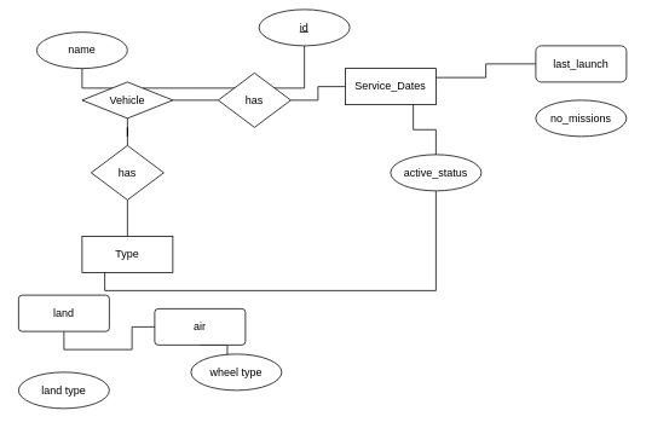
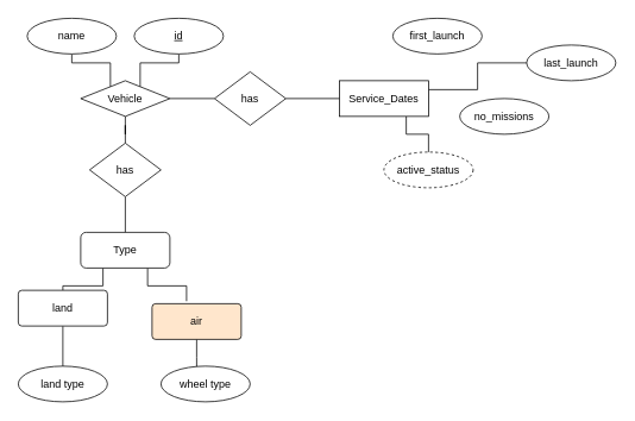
  <mxCell id="0" />
  <mxCell id="1" parent="0" />
  <mxCell id="2" style="edgeStyle=orthogonalEdgeStyle;rounded=0;orthogonalLoop=1;jettySize=auto;html=1;exitX=0.75;exitY=0;exitDx=0;exitDy=0;endArrow=none;endFill=0;" edge="1" parent="1" source="5" target="10"><mxGeometry relative="1" as="geometry" /></mxCell>
  <mxCell id="3" style="edgeStyle=orthogonalEdgeStyle;rounded=0;orthogonalLoop=1;jettySize=auto;html=1;exitX=0.25;exitY=0;exitDx=0;exitDy=0;entryX=0.5;entryY=1;entryDx=0;entryDy=0;endArrow=none;endFill=0;" edge="1" parent="1" source="5" target="9"><mxGeometry relative="1" as="geometry" /></mxCell>
  <mxCell id="4" style="edgeStyle=orthogonalEdgeStyle;rounded=0;orthogonalLoop=1;jettySize=auto;html=1;exitX=0.5;exitY=1;exitDx=0;exitDy=0;endArrow=none;endFill=0;" edge="1" parent="1" source="5" target="15"><mxGeometry relative="1" as="geometry" /></mxCell>
  <mxCell id="5" value="Vehicle" style="rhombus;whiteSpace=wrap;html=1;align=center;" vertex="1" parent="1"><mxGeometry x="90" y="90" width="100" height="40" as="geometry" /></mxCell>
  <mxCell id="6" style="edgeStyle=orthogonalEdgeStyle;rounded=0;orthogonalLoop=1;jettySize=auto;html=1;exitX=0.75;exitY=1;exitDx=0;exitDy=0;endArrow=none;endFill=0;" edge="1" parent="1" source="8" target="28"><mxGeometry relative="1" as="geometry" /></mxCell>
  <mxCell id="7" style="edgeStyle=orthogonalEdgeStyle;rounded=0;orthogonalLoop=1;jettySize=auto;html=1;exitX=1;exitY=0.25;exitDx=0;exitDy=0;entryX=0;entryY=0.5;entryDx=0;entryDy=0;endArrow=none;endFill=0;" edge="1" parent="1" source="8" target="26"><mxGeometry relative="1" as="geometry" /></mxCell>
- <mxCell id="8" value="Service_Dates" style="whiteSpace=wrap;html=1;align=center;" vertex="1" parent="1"><mxGeometry x="380" y="75" width="100" height="40" as="geometry" /></mxCell>
- <mxCell id="9" value="name" style="ellipse;whiteSpace=wrap;html=1;align=center;" vertex="1" parent="1"><mxGeometry x="40" y="35" width="100" height="40" as="geometry" /></mxCell>
- <mxCell id="10" value="id" style="ellipse;whiteSpace=wrap;html=1;align=center;fontStyle=4;" vertex="1" parent="1"><mxGeometry x="285" y="10" width="100" height="40" as="geometry" /></mxCell>
+ <mxCell id="8" value="Service_Dates" style="whiteSpace=wrap;html=1;align=center;" vertex="1" parent="1"><mxGeometry x="380" y="90" width="100" height="40" as="geometry" /></mxCell>
+ <mxCell id="9" value="name" style="ellipse;whiteSpace=wrap;html=1;align=center;" vertex="1" parent="1"><mxGeometry x="30" y="20" width="100" height="40" as="geometry" /></mxCell>
+ <mxCell id="10" value="id" style="ellipse;whiteSpace=wrap;html=1;align=center;fontStyle=4;" vertex="1" parent="1"><mxGeometry x="150" y="20" width="100" height="40" as="geometry" /></mxCell>
  <mxCell id="11" style="edgeStyle=orthogonalEdgeStyle;rounded=0;orthogonalLoop=1;jettySize=auto;html=1;exitX=1;exitY=0.5;exitDx=0;exitDy=0;entryX=0;entryY=0.5;entryDx=0;entryDy=0;endArrow=none;endFill=0;" edge="1" parent="1" source="13" target="8"><mxGeometry relative="1" as="geometry" /></mxCell>
  <mxCell id="12" style="edgeStyle=orthogonalEdgeStyle;rounded=0;orthogonalLoop=1;jettySize=auto;html=1;exitX=0;exitY=0.5;exitDx=0;exitDy=0;entryX=1;entryY=0.5;entryDx=0;entryDy=0;endArrow=none;endFill=0;" edge="1" parent="1" source="13" target="5"><mxGeometry relative="1" as="geometry" /></mxCell>
  <mxCell id="13" value="has" style="shape=rhombus;perimeter=rhombusPerimeter;whiteSpace=wrap;html=1;align=center;" vertex="1" parent="1"><mxGeometry x="240" y="80" width="80" height="60" as="geometry" /></mxCell>
  <mxCell id="14" style="edgeStyle=orthogonalEdgeStyle;rounded=0;orthogonalLoop=1;jettySize=auto;html=1;exitX=0.5;exitY=1;exitDx=0;exitDy=0;entryX=0.5;entryY=0;entryDx=0;entryDy=0;endArrow=none;endFill=0;" edge="1" parent="1" source="15" target="18"><mxGeometry relative="1" as="geometry" /></mxCell>
  <mxCell id="15" value="has" style="shape=rhombus;perimeter=rhombusPerimeter;whiteSpace=wrap;html=1;align=center;" vertex="1" parent="1"><mxGeometry x="100" y="160" width="80" height="60" as="geometry" /></mxCell>
- <mxCell id="16" style="edgeStyle=orthogonalEdgeStyle;rounded=0;orthogonalLoop=1;jettySize=auto;html=1;exitX=0.25;exitY=1;exitDx=0;exitDy=0;endArrow=none;endFill=0;" edge="1" parent="1" source="18" target="28"><mxGeometry relative="1" as="geometry" /></mxCell>
- <mxCell id="18" value="Type" style="whiteSpace=wrap;html=1;align=center;" vertex="1" parent="1"><mxGeometry x="90" y="260" width="100" height="40" as="geometry" /></mxCell>
+ <mxCell id="16" style="edgeStyle=orthogonalEdgeStyle;rounded=0;orthogonalLoop=1;jettySize=auto;html=1;exitX=0.25;exitY=1;exitDx=0;exitDy=0;endArrow=none;endFill=0;" edge="1" parent="1" source="18" target="22"><mxGeometry relative="1" as="geometry" /></mxCell>
+ <mxCell id="17" style="edgeStyle=orthogonalEdgeStyle;rounded=0;orthogonalLoop=1;jettySize=auto;html=1;exitX=0.75;exitY=1;exitDx=0;exitDy=0;entryX=0.387;entryY=-0.071;entryDx=0;entryDy=0;entryPerimeter=0;endArrow=none;endFill=0;" edge="1" parent="1" source="18" target="20"><mxGeometry relative="1" as="geometry" /></mxCell>
+ <mxCell id="18" value="Type" style="whiteSpace=wrap;html=1;align=center;rounded=1;" vertex="1" parent="1"><mxGeometry x="90" y="260" width="100" height="40" as="geometry" /></mxCell>
  <mxCell id="19" style="edgeStyle=orthogonalEdgeStyle;rounded=0;orthogonalLoop=1;jettySize=auto;html=1;exitX=0.5;exitY=1;exitDx=0;exitDy=0;entryX=0.401;entryY=0.25;entryDx=0;entryDy=0;entryPerimeter=0;endArrow=none;endFill=0;" edge="1" parent="1" source="20" target="23"><mxGeometry relative="1" as="geometry" /></mxCell>
- <mxCell id="20" value="air" style="rounded=1;arcSize=10;whiteSpace=wrap;html=1;align=center;" vertex="1" parent="1"><mxGeometry x="170" y="340" width="100" height="40" as="geometry" /></mxCell>
- <mxCell id="21" style="edgeStyle=orthogonalEdgeStyle;rounded=0;orthogonalLoop=1;jettySize=auto;html=1;exitX=0.5;exitY=1;exitDx=0;exitDy=0;endArrow=none;endFill=0;" edge="1" parent="1" source="22" target="20"><mxGeometry relative="1" as="geometry" /></mxCell>
+ <mxCell id="20" value="air" style="rounded=1;arcSize=10;whiteSpace=wrap;html=1;align=center;fillColor=#ffe6cc;" vertex="1" parent="1"><mxGeometry x="170" y="340" width="100" height="40" as="geometry" /></mxCell>
+ <mxCell id="21" style="edgeStyle=orthogonalEdgeStyle;rounded=0;orthogonalLoop=1;jettySize=auto;html=1;exitX=0.5;exitY=1;exitDx=0;exitDy=0;endArrow=none;endFill=0;" edge="1" parent="1" source="22" target="24"><mxGeometry relative="1" as="geometry" /></mxCell>
  <mxCell id="22" value="land" style="rounded=1;arcSize=10;whiteSpace=wrap;html=1;align=center;" vertex="1" parent="1"><mxGeometry x="20" y="325" width="100" height="40" as="geometry" /></mxCell>
- <mxCell id="23" value="wheel type" style="ellipse;whiteSpace=wrap;html=1;align=center;" vertex="1" parent="1"><mxGeometry x="210" y="390" width="100" height="40" as="geometry" /></mxCell>
+ <mxCell id="23" value="wheel type" style="ellipse;whiteSpace=wrap;html=1;align=center;" vertex="1" parent="1"><mxGeometry x="180" y="410" width="100" height="40" as="geometry" /></mxCell>
  <mxCell id="24" value="land type" style="ellipse;whiteSpace=wrap;html=1;align=center;" vertex="1" parent="1"><mxGeometry x="20" y="410" width="100" height="40" as="geometry" /></mxCell>
- <mxCell id="26" value="last_launch" style="whiteSpace=wrap;html=1;align=center;rounded=1;" vertex="1" parent="1"><mxGeometry x="590" y="50" width="100" height="40" as="geometry" /></mxCell>
- <mxCell id="27" value="no_missions" style="ellipse;whiteSpace=wrap;html=1;align=center;" vertex="1" parent="1"><mxGeometry x="590" y="110" width="100" height="40" as="geometry" /></mxCell>
- <mxCell id="28" value="active_status" style="ellipse;whiteSpace=wrap;html=1;align=center;" vertex="1" parent="1"><mxGeometry x="430" y="170" width="100" height="40" as="geometry" /></mxCell>
+ <mxCell id="25" value="first_launch" style="ellipse;whiteSpace=wrap;html=1;align=center;" vertex="1" parent="1"><mxGeometry x="440" y="20" width="100" height="40" as="geometry" /></mxCell>
+ <mxCell id="26" value="last_launch" style="ellipse;whiteSpace=wrap;html=1;align=center;" vertex="1" parent="1"><mxGeometry x="590" y="50" width="100" height="40" as="geometry" /></mxCell>
+ <mxCell id="27" value="no_missions" style="ellipse;whiteSpace=wrap;html=1;align=center;" vertex="1" parent="1"><mxGeometry x="515" y="110" width="100" height="40" as="geometry" /></mxCell>
+ <mxCell id="28" value="active_status" style="ellipse;whiteSpace=wrap;html=1;align=center;dashed=1;" vertex="1" parent="1"><mxGeometry x="430" y="170" width="100" height="40" as="geometry" /></mxCell>
